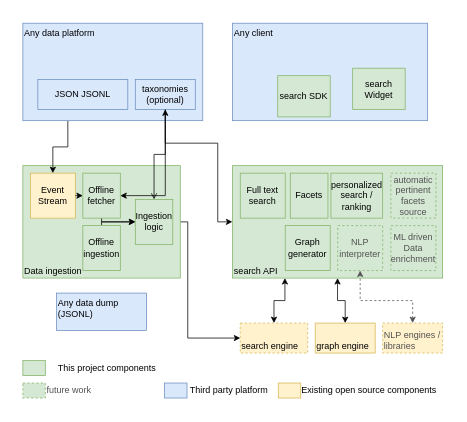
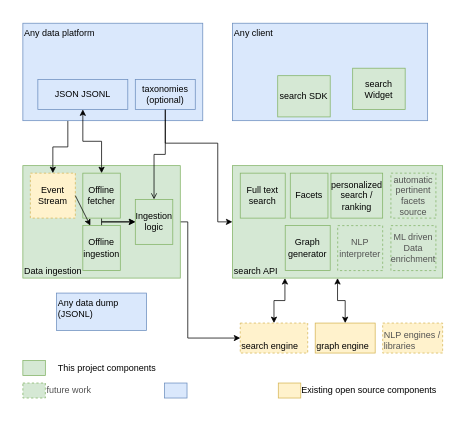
  <mxCell id="0" />
  <mxCell id="1" parent="0" />
  <mxCell id="2" value="" style="rounded=0;whiteSpace=wrap;html=1;fillColor=none;strokeColor=none;" parent="1" vertex="1"><mxGeometry x="20" y="20" width="580" height="520" as="geometry" /></mxCell>
  <mxCell id="3" style="edgeStyle=orthogonalEdgeStyle;rounded=0;orthogonalLoop=1;jettySize=auto;html=1;entryX=0;entryY=0.5;entryDx=0;entryDy=0;startArrow=none;startFill=0;" parent="1" source="4" target="14" edge="1"><mxGeometry relative="1" as="geometry"><Array as="points"><mxPoint x="250" y="295" /><mxPoint x="250" y="450" /></Array></mxGeometry></mxCell>
  <mxCell id="4" value="Data ingestion" style="rounded=0;whiteSpace=wrap;html=1;align=left;verticalAlign=bottom;fillColor=#d5e8d4;strokeColor=#82b366;" parent="1" vertex="1"><mxGeometry x="30" y="220" width="210" height="150" as="geometry" /></mxCell>
- <mxCell id="5" value="Event Stream" style="rounded=0;whiteSpace=wrap;html=1;fillColor=#fff2cc;strokeColor=#d6b656;" parent="1" vertex="1"><mxGeometry x="40" y="230" width="60" height="60" as="geometry" /></mxCell>
+ <mxCell id="5" value="Event Stream" style="rounded=0;whiteSpace=wrap;html=1;fillColor=#fff2cc;strokeColor=#d6b656;dashed=1;" parent="1" vertex="1"><mxGeometry x="40" y="230" width="60" height="60" as="geometry" /></mxCell>
  <mxCell id="6" style="edgeStyle=orthogonalEdgeStyle;rounded=0;orthogonalLoop=1;jettySize=auto;html=1;entryX=0;entryY=0.5;entryDx=0;entryDy=0;startArrow=none;startFill=0;" parent="1" source="7" target="30" edge="1"><mxGeometry relative="1" as="geometry"><Array as="points"><mxPoint x="135" y="295" /></Array></mxGeometry></mxCell>
  <mxCell id="7" value="Offline fetcher" style="rounded=0;whiteSpace=wrap;html=1;fillColor=#d5e8d4;strokeColor=#82b366;" parent="1" vertex="1"><mxGeometry x="110" y="230" width="50" height="60" as="geometry" /></mxCell>
  <mxCell id="8" style="edgeStyle=orthogonalEdgeStyle;rounded=0;orthogonalLoop=1;jettySize=auto;html=1;entryX=0;entryY=0.5;entryDx=0;entryDy=0;startArrow=none;startFill=0;" parent="1" source="9" target="30" edge="1"><mxGeometry relative="1" as="geometry"><Array as="points"><mxPoint x="135" y="295" /></Array></mxGeometry></mxCell>
  <mxCell id="9" value="Offline ingestion" style="rounded=0;whiteSpace=wrap;html=1;fillColor=#d5e8d4;strokeColor=#82b366;" parent="1" vertex="1"><mxGeometry x="110" y="300" width="50" height="60" as="geometry" /></mxCell>
  <mxCell id="10" style="edgeStyle=orthogonalEdgeStyle;rounded=0;orthogonalLoop=1;jettySize=auto;html=1;entryX=0.5;entryY=0;entryDx=0;entryDy=0;exitX=0.25;exitY=1;exitDx=0;exitDy=0;" parent="1" source="11" target="5" edge="1"><mxGeometry relative="1" as="geometry" /></mxCell>
  <mxCell id="11" value="Any data platform" style="rounded=0;whiteSpace=wrap;html=1;align=left;verticalAlign=top;fillColor=#dae8fc;strokeColor=#6c8ebf;" parent="1" vertex="1"><mxGeometry x="30" y="30" width="240" height="130" as="geometry" /></mxCell>
- <mxCell id="12" value="" style="endArrow=classic;html=1;rounded=0;exitX=1;exitY=0.5;exitDx=0;exitDy=0;" parent="1" source="5" target="7" edge="1"><mxGeometry width="50" height="50" relative="1" as="geometry"><mxPoint x="380" y="400" as="sourcePoint" /><mxPoint x="430" y="350" as="targetPoint" /></mxGeometry></mxCell>
+ <mxCell id="12" value="" style="endArrow=classic;html=1;rounded=0;exitX=1;exitY=0.5;exitDx=0;exitDy=0;" parent="1" source="5" target="9" edge="1"><mxGeometry width="50" height="50" relative="1" as="geometry"><mxPoint x="380" y="400" as="sourcePoint" /><mxPoint x="430" y="350" as="targetPoint" /></mxGeometry></mxCell>
  <mxCell id="13" style="edgeStyle=orthogonalEdgeStyle;rounded=0;orthogonalLoop=1;jettySize=auto;html=1;startArrow=classic;startFill=1;entryX=0.25;entryY=1;entryDx=0;entryDy=0;" parent="1" source="14" target="15" edge="1"><mxGeometry relative="1" as="geometry" /></mxCell>
  <mxCell id="14" value="search engine" style="rounded=0;whiteSpace=wrap;html=1;align=left;verticalAlign=bottom;fillColor=#fff2cc;strokeColor=#d6b656;dashed=1;" parent="1" vertex="1"><mxGeometry x="320" y="430" width="90" height="40" as="geometry" /></mxCell>
  <mxCell id="15" value="search API" style="rounded=0;whiteSpace=wrap;html=1;align=left;verticalAlign=bottom;fillColor=#d5e8d4;strokeColor=#82b366;" parent="1" vertex="1"><mxGeometry x="309.5" y="220" width="280.5" height="150" as="geometry" /></mxCell>
  <mxCell id="16" value="Any client" style="rounded=0;whiteSpace=wrap;html=1;align=left;verticalAlign=top;fillColor=#dae8fc;strokeColor=#6c8ebf;" parent="1" vertex="1"><mxGeometry x="309.5" y="30" width="260.5" height="130" as="geometry" /></mxCell>
  <mxCell id="17" style="edgeStyle=orthogonalEdgeStyle;rounded=0;orthogonalLoop=1;jettySize=auto;html=1;entryX=0.5;entryY=0;entryDx=0;entryDy=0;startArrow=none;startFill=0;endArrow=open;" parent="1" source="18" target="30" edge="1"><mxGeometry relative="1" as="geometry" /></mxCell>
  <mxCell id="18" value="taxonomies (optional)" style="rounded=0;whiteSpace=wrap;html=1;align=center;verticalAlign=middle;fillColor=#dae8fc;strokeColor=#6c8ebf;" parent="1" vertex="1"><mxGeometry x="180" y="105" width="80" height="40" as="geometry" /></mxCell>
  <mxCell id="19" value="search Widget" style="rounded=0;whiteSpace=wrap;html=1;align=center;verticalAlign=middle;fillColor=#d5e8d4;strokeColor=#82b366;" parent="1" vertex="1"><mxGeometry x="470" y="90" width="70" height="55" as="geometry" /></mxCell>
  <mxCell id="20" value="&lt;font color=&quot;#525252&quot;&gt;NLP interpreter&lt;/font&gt;" style="rounded=0;whiteSpace=wrap;html=1;fillColor=#d5e8d4;strokeColor=#82b366;dashed=1;" parent="1" vertex="1"><mxGeometry x="450" y="300" width="60" height="60" as="geometry" /></mxCell>
  <mxCell id="21" value="Facets" style="rounded=0;whiteSpace=wrap;html=1;fillColor=#d5e8d4;strokeColor=#82b366;" parent="1" vertex="1"><mxGeometry x="386.75" y="230" width="50.25" height="60" as="geometry" /></mxCell>
  <mxCell id="22" value="Full text search" style="rounded=0;whiteSpace=wrap;html=1;fillColor=#d5e8d4;strokeColor=#82b366;" parent="1" vertex="1"><mxGeometry x="320" y="230" width="60" height="60" as="geometry" /></mxCell>
  <mxCell id="23" value="Graph generator" style="rounded=0;whiteSpace=wrap;html=1;fillColor=#d5e8d4;strokeColor=#82b366;" parent="1" vertex="1"><mxGeometry x="380" y="300" width="60" height="60" as="geometry" /></mxCell>
  <mxCell id="24" value="JSON JSONL" style="rounded=0;whiteSpace=wrap;html=1;align=center;verticalAlign=middle;fillColor=#dae8fc;strokeColor=#6c8ebf;" parent="1" vertex="1"><mxGeometry x="50" y="105" width="120" height="40" as="geometry" /></mxCell>
- <mxCell id="25" style="edgeStyle=orthogonalEdgeStyle;rounded=0;orthogonalLoop=1;jettySize=auto;html=1;startArrow=classic;startFill=1;" parent="1" source="7" target="18" edge="1"><mxGeometry relative="1" as="geometry" /></mxCell>
+ <mxCell id="25" style="edgeStyle=orthogonalEdgeStyle;rounded=0;orthogonalLoop=1;jettySize=auto;html=1;startArrow=classic;startFill=1;" parent="1" source="7" target="24" edge="1"><mxGeometry relative="1" as="geometry" /></mxCell>
  <mxCell id="26" value="" style="endArrow=classic;html=1;rounded=0;exitX=0.5;exitY=1;exitDx=0;exitDy=0;entryX=0;entryY=0.5;entryDx=0;entryDy=0;edgeStyle=orthogonalEdgeStyle;" parent="1" source="18" target="15" edge="1"><mxGeometry width="50" height="50" relative="1" as="geometry"><mxPoint x="230" y="155" as="sourcePoint" /><mxPoint x="330" y="515" as="targetPoint" /><Array as="points"><mxPoint x="220" y="190" /><mxPoint x="290" y="190" /><mxPoint x="290" y="295" /></Array></mxGeometry></mxCell>
  <mxCell id="27" value="graph engine" style="rounded=0;whiteSpace=wrap;html=1;align=left;verticalAlign=bottom;fillColor=#fff2cc;strokeColor=#d6b656;" parent="1" vertex="1"><mxGeometry x="420" y="430" width="80" height="40" as="geometry" /></mxCell>
  <mxCell id="28" style="edgeStyle=orthogonalEdgeStyle;rounded=0;orthogonalLoop=1;jettySize=auto;html=1;startArrow=classic;startFill=1;exitX=0.5;exitY=0;exitDx=0;exitDy=0;" parent="1" source="27" target="15" edge="1"><mxGeometry relative="1" as="geometry"><mxPoint x="405" y="440" as="sourcePoint" /><mxPoint x="459.8" y="380" as="targetPoint" /></mxGeometry></mxCell>
  <mxCell id="29" value="search SDK" style="rounded=0;whiteSpace=wrap;html=1;align=center;verticalAlign=middle;fillColor=#d5e8d4;strokeColor=#82b366;" parent="1" vertex="1"><mxGeometry x="370" y="100" width="70" height="55" as="geometry" /></mxCell>
  <mxCell id="30" value="Ingestion&lt;br&gt;logic" style="rounded=0;whiteSpace=wrap;html=1;fillColor=#d5e8d4;strokeColor=#82b366;" parent="1" vertex="1"><mxGeometry x="180" y="265" width="50" height="60" as="geometry" /></mxCell>
  <mxCell id="31" value="Any data dump (JSONL)" style="rounded=0;whiteSpace=wrap;html=1;align=left;verticalAlign=top;fillColor=#dae8fc;strokeColor=#6c8ebf;" parent="1" vertex="1"><mxGeometry x="75" y="390" width="120" height="50" as="geometry" /></mxCell>
  <mxCell id="32" value="personalized search / ranking" style="rounded=0;whiteSpace=wrap;html=1;fillColor=#d5e8d4;strokeColor=#82b366;" parent="1" vertex="1"><mxGeometry x="441" y="230" width="69" height="60" as="geometry" /></mxCell>
  <mxCell id="33" value="&lt;font color=&quot;#525252&quot;&gt;NLP engines / libraries&lt;/font&gt;" style="rounded=0;whiteSpace=wrap;html=1;align=left;verticalAlign=bottom;fillColor=#fff2cc;strokeColor=#d6b656;dashed=1;" parent="1" vertex="1"><mxGeometry x="510" y="430" width="80" height="40" as="geometry" /></mxCell>
- <mxCell id="34" style="edgeStyle=orthogonalEdgeStyle;rounded=0;orthogonalLoop=1;jettySize=auto;html=1;startArrow=classic;startFill=1;entryX=0.5;entryY=1;entryDx=0;entryDy=0;exitX=0.5;exitY=0;exitDx=0;exitDy=0;dashed=1;strokeColor=#525252;" parent="1" source="33" target="20" edge="1"><mxGeometry relative="1" as="geometry"><mxPoint x="565" y="440" as="sourcePoint" /><mxPoint x="459.75" y="380" as="targetPoint" /><Array as="points"><mxPoint x="550" y="400" /><mxPoint x="480" y="400" /></Array></mxGeometry></mxCell>
  <mxCell id="35" value="" style="rounded=0;whiteSpace=wrap;html=1;fillColor=#d5e8d4;strokeColor=#82b366;" parent="1" vertex="1"><mxGeometry x="30" y="480" width="30" height="20" as="geometry" /></mxCell>
  <mxCell id="36" value="This project components" style="rounded=0;whiteSpace=wrap;html=1;fillColor=none;strokeColor=none;align=left;" parent="1" vertex="1"><mxGeometry x="75" y="480" width="140" height="20" as="geometry" /></mxCell>
- <mxCell id="37" value="Third party platform" style="rounded=0;whiteSpace=wrap;html=1;fillColor=none;strokeColor=none;align=left;" parent="1" vertex="1"><mxGeometry x="250.75" y="510" width="120" height="20" as="geometry" /></mxCell>
  <mxCell id="38" value="" style="rounded=0;whiteSpace=wrap;html=1;fillColor=#dae8fc;strokeColor=#6c8ebf;" parent="1" vertex="1"><mxGeometry x="219" y="510" width="30" height="20" as="geometry" /></mxCell>
  <mxCell id="39" value="Existing open source components" style="rounded=0;whiteSpace=wrap;html=1;fillColor=none;strokeColor=none;align=left;" parent="1" vertex="1"><mxGeometry x="400" y="510" width="200.25" height="20" as="geometry" /></mxCell>
  <mxCell id="40" value="" style="rounded=0;whiteSpace=wrap;html=1;fillColor=#fff2cc;strokeColor=#d6b656;" parent="1" vertex="1"><mxGeometry x="370.75" y="510" width="30" height="20" as="geometry" /></mxCell>
  <mxCell id="41" value="&lt;font color=&quot;#525252&quot;&gt;ML driven&lt;br&gt;Data enrichment&lt;br&gt;&lt;/font&gt;" style="rounded=0;whiteSpace=wrap;html=1;fillColor=#d5e8d4;strokeColor=#82b366;dashed=1;" vertex="1" parent="1"><mxGeometry x="521" y="300" width="60" height="60" as="geometry" /></mxCell>
  <mxCell id="42" value="&lt;font color=&quot;#525252&quot;&gt;automatic&lt;br&gt;pertinent&lt;br&gt;facets source&lt;br&gt;&lt;/font&gt;" style="rounded=0;whiteSpace=wrap;html=1;fillColor=#d5e8d4;strokeColor=#82b366;dashed=1;" vertex="1" parent="1"><mxGeometry x="521" y="230" width="60" height="60" as="geometry" /></mxCell>
  <mxCell id="43" value="" style="rounded=0;whiteSpace=wrap;html=1;fillColor=#d5e8d4;strokeColor=#82b366;dashed=1;" vertex="1" parent="1"><mxGeometry x="30" y="510" width="30" height="20" as="geometry" /></mxCell>
  <mxCell id="44" value="&lt;font color=&quot;#525252&quot;&gt;future work&lt;/font&gt;" style="rounded=0;whiteSpace=wrap;html=1;fillColor=none;strokeColor=none;align=left;" vertex="1" parent="1"><mxGeometry x="60" y="510" width="140" height="20" as="geometry" /></mxCell>
